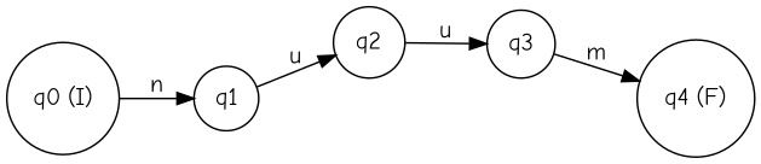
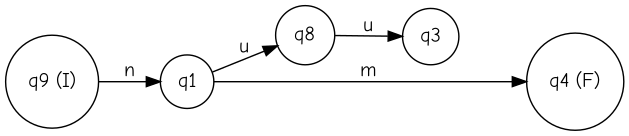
  digraph {
    fontname="Comic Neue"
    rankdir=LR
    node [fontname="Comic Neue" shape=circle]
    edge [fontname="Comic Neue"]
-   n1 [label="q0 (I)"]
+   n1 [label="q9 (I)"]
    n2 [label=q1]
-   n3 [label=q2]
+   n3 [label=q8]
    n4 [label=q3]
    n5 [label="q4 (F)"]
    n1 -> n2 [label=n]
    n2 -> n3 [label=u]
    n3 -> n4 [label=u]
-   n4 -> n5 [label=m]
+   n2 -> n5 [label=m]
  }
